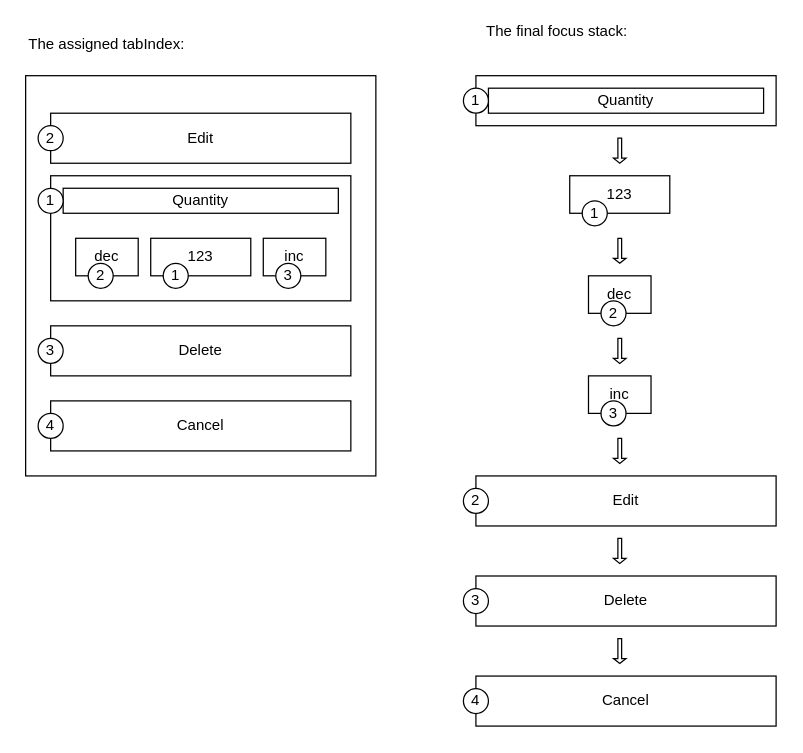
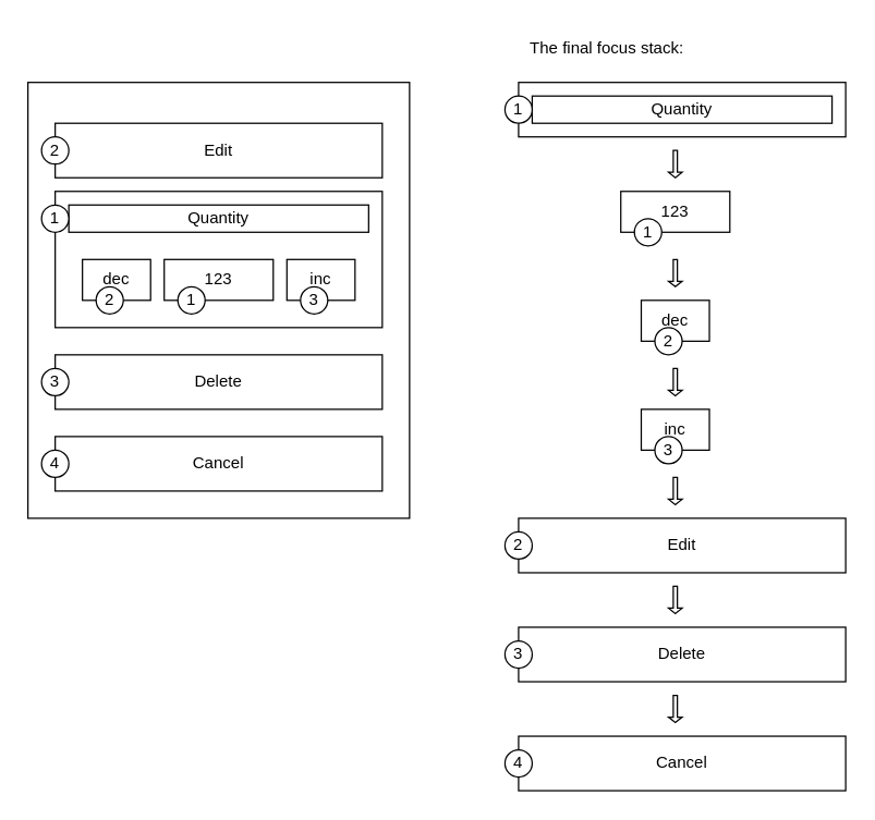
  <mxCell id="0" />
  <mxCell id="1" parent="0" />
  <mxCell id="2" value="" style="rounded=0;whiteSpace=wrap;html=1;" vertex="1" parent="1"><mxGeometry x="20" y="60" width="280" height="320" as="geometry" /></mxCell>
  <mxCell id="3" value="" style="group" vertex="1" connectable="0" parent="1"><mxGeometry x="30" y="140" width="250" height="100" as="geometry" /></mxCell>
  <mxCell id="4" value="" style="rounded=0;whiteSpace=wrap;html=1;" vertex="1" parent="3"><mxGeometry x="10" width="240" height="100" as="geometry" /></mxCell>
  <mxCell id="5" value="Quantity" style="rounded=0;whiteSpace=wrap;html=1;strokeColor=light-dark(#000000,transparent);" vertex="1" parent="3"><mxGeometry x="20" y="10" width="220" height="20" as="geometry" /></mxCell>
  <mxCell id="6" value="1" style="ellipse;whiteSpace=wrap;html=1;aspect=fixed;fillColor=light-dark(#FFFFFF,#336600);" vertex="1" parent="3"><mxGeometry y="10" width="20" height="20" as="geometry" /></mxCell>
- <mxCell id="7" value="The final focus stack:" style="text;html=1;align=center;verticalAlign=middle;whiteSpace=wrap;rounded=0;" vertex="1" parent="1"><mxGeometry x="380" y="10" width="130" height="30" as="geometry" /></mxCell>
+ <mxCell id="7" value="The final focus stack:" style="text;html=1;align=center;verticalAlign=middle;whiteSpace=wrap;rounded=0;" vertex="1" parent="1"><mxGeometry x="380" y="20" width="130" height="30" as="geometry" /></mxCell>
  <mxCell id="8" value="" style="group" vertex="1" connectable="0" parent="1"><mxGeometry x="30" y="90" width="250" height="40" as="geometry" /></mxCell>
  <mxCell id="9" value="Edit" style="rounded=0;whiteSpace=wrap;html=1;" vertex="1" parent="8"><mxGeometry x="10" width="240" height="40" as="geometry" /></mxCell>
  <mxCell id="10" value="2" style="ellipse;whiteSpace=wrap;html=1;aspect=fixed;fillColor=light-dark(#FFFFFF,#336600);" vertex="1" parent="8"><mxGeometry y="10" width="20" height="20" as="geometry" /></mxCell>
  <mxCell id="11" value="" style="group" vertex="1" connectable="0" parent="1"><mxGeometry x="60" y="190" width="50" height="40" as="geometry" /></mxCell>
  <mxCell id="12" value="dec" style="rounded=0;whiteSpace=wrap;html=1;" vertex="1" parent="11"><mxGeometry width="50" height="30" as="geometry" /></mxCell>
  <mxCell id="13" value="2" style="ellipse;whiteSpace=wrap;html=1;aspect=fixed;fillColor=light-dark(#FFFFFF,#336600);" vertex="1" parent="11"><mxGeometry x="10" y="20" width="20" height="20" as="geometry" /></mxCell>
  <mxCell id="14" value="" style="group" vertex="1" connectable="0" parent="1"><mxGeometry x="120" y="190" width="80" height="40" as="geometry" /></mxCell>
  <mxCell id="15" value="123" style="rounded=0;whiteSpace=wrap;html=1;" vertex="1" parent="14"><mxGeometry width="80" height="30" as="geometry" /></mxCell>
  <mxCell id="16" value="1" style="ellipse;whiteSpace=wrap;html=1;aspect=fixed;fillColor=light-dark(#FFFFFF,#336600);" vertex="1" parent="14"><mxGeometry x="10" y="20" width="20" height="20" as="geometry" /></mxCell>
  <mxCell id="17" value="" style="group" vertex="1" connectable="0" parent="1"><mxGeometry x="210" y="190" width="50" height="40" as="geometry" /></mxCell>
  <mxCell id="18" value="inc" style="rounded=0;whiteSpace=wrap;html=1;" vertex="1" parent="17"><mxGeometry width="50" height="30" as="geometry" /></mxCell>
  <mxCell id="19" value="3" style="ellipse;whiteSpace=wrap;html=1;aspect=fixed;fillColor=light-dark(#FFFFFF,#336600);" vertex="1" parent="17"><mxGeometry x="10" y="20" width="20" height="20" as="geometry" /></mxCell>
  <mxCell id="20" value="" style="group" vertex="1" connectable="0" parent="1"><mxGeometry x="30" y="260" width="250" height="40" as="geometry" /></mxCell>
  <mxCell id="21" value="Delete" style="rounded=0;whiteSpace=wrap;html=1;" vertex="1" parent="20"><mxGeometry x="10" width="240" height="40" as="geometry" /></mxCell>
  <mxCell id="22" value="3" style="ellipse;whiteSpace=wrap;html=1;aspect=fixed;fillColor=light-dark(#FFFFFF,#336600);" vertex="1" parent="20"><mxGeometry y="10" width="20" height="20" as="geometry" /></mxCell>
  <mxCell id="23" value="" style="group" vertex="1" connectable="0" parent="1"><mxGeometry x="30" y="320" width="250" height="40" as="geometry" /></mxCell>
  <mxCell id="24" value="Cancel" style="rounded=0;whiteSpace=wrap;html=1;" vertex="1" parent="23"><mxGeometry x="10" width="240" height="40" as="geometry" /></mxCell>
  <mxCell id="25" value="4" style="ellipse;whiteSpace=wrap;html=1;aspect=fixed;fillColor=light-dark(#FFFFFF,#336600);" vertex="1" parent="23"><mxGeometry y="10" width="20" height="20" as="geometry" /></mxCell>
  <mxCell id="26" value="" style="group" vertex="1" connectable="0" parent="1"><mxGeometry x="370" y="60" width="250" height="40" as="geometry" /></mxCell>
  <mxCell id="27" value="" style="rounded=0;whiteSpace=wrap;html=1;" vertex="1" parent="26"><mxGeometry x="10" width="240" height="40" as="geometry" /></mxCell>
  <mxCell id="28" value="Quantity" style="rounded=0;whiteSpace=wrap;html=1;strokeColor=light-dark(#000000,transparent);" vertex="1" parent="26"><mxGeometry x="20" y="10" width="220" height="20" as="geometry" /></mxCell>
  <mxCell id="29" value="1" style="ellipse;whiteSpace=wrap;html=1;aspect=fixed;fillColor=light-dark(#FFFFFF,#336600);" vertex="1" parent="26"><mxGeometry y="10" width="20" height="20" as="geometry" /></mxCell>
  <mxCell id="30" value="" style="group" vertex="1" connectable="0" parent="1"><mxGeometry x="455" y="140" width="80" height="40" as="geometry" /></mxCell>
  <mxCell id="31" value="123" style="rounded=0;whiteSpace=wrap;html=1;" vertex="1" parent="30"><mxGeometry width="80" height="30" as="geometry" /></mxCell>
  <mxCell id="32" value="1" style="ellipse;whiteSpace=wrap;html=1;aspect=fixed;fillColor=light-dark(#FFFFFF,#336600);" vertex="1" parent="30"><mxGeometry x="10" y="20" width="20" height="20" as="geometry" /></mxCell>
  <mxCell id="33" value="" style="group" vertex="1" connectable="0" parent="1"><mxGeometry x="470" y="220" width="50" height="40" as="geometry" /></mxCell>
  <mxCell id="34" value="dec" style="rounded=0;whiteSpace=wrap;html=1;" vertex="1" parent="33"><mxGeometry width="50" height="30" as="geometry" /></mxCell>
  <mxCell id="35" value="2" style="ellipse;whiteSpace=wrap;html=1;aspect=fixed;fillColor=light-dark(#FFFFFF,#336600);" vertex="1" parent="33"><mxGeometry x="10" y="20" width="20" height="20" as="geometry" /></mxCell>
  <mxCell id="36" value="" style="shape=singleArrow;direction=south;whiteSpace=wrap;html=1;strokeColor=light-dark(#000000,#FFFF00);" vertex="1" parent="1"><mxGeometry x="490" y="110" width="10" height="20" as="geometry" /></mxCell>
  <mxCell id="37" value="" style="shape=singleArrow;direction=south;whiteSpace=wrap;html=1;strokeColor=light-dark(#000000,#FFFF00);" vertex="1" parent="1"><mxGeometry x="490" y="190" width="10" height="20" as="geometry" /></mxCell>
  <mxCell id="38" value="" style="group" vertex="1" connectable="0" parent="1"><mxGeometry x="470" y="300" width="50" height="40" as="geometry" /></mxCell>
  <mxCell id="39" value="inc" style="rounded=0;whiteSpace=wrap;html=1;" vertex="1" parent="38"><mxGeometry width="50" height="30" as="geometry" /></mxCell>
  <mxCell id="40" value="3" style="ellipse;whiteSpace=wrap;html=1;aspect=fixed;fillColor=light-dark(#FFFFFF,#336600);" vertex="1" parent="38"><mxGeometry x="10" y="20" width="20" height="20" as="geometry" /></mxCell>
  <mxCell id="41" value="" style="shape=singleArrow;direction=south;whiteSpace=wrap;html=1;strokeColor=light-dark(#000000,#FFFF00);" vertex="1" parent="1"><mxGeometry x="490" y="270" width="10" height="20" as="geometry" /></mxCell>
  <mxCell id="42" value="" style="group" vertex="1" connectable="0" parent="1"><mxGeometry x="370" y="380" width="250" height="40" as="geometry" /></mxCell>
  <mxCell id="43" value="Edit" style="rounded=0;whiteSpace=wrap;html=1;" vertex="1" parent="42"><mxGeometry x="10" width="240" height="40" as="geometry" /></mxCell>
  <mxCell id="44" value="2" style="ellipse;whiteSpace=wrap;html=1;aspect=fixed;fillColor=light-dark(#FFFFFF,#336600);" vertex="1" parent="42"><mxGeometry y="10" width="20" height="20" as="geometry" /></mxCell>
  <mxCell id="45" value="" style="shape=singleArrow;direction=south;whiteSpace=wrap;html=1;strokeColor=light-dark(#000000,#FFFF00);" vertex="1" parent="1"><mxGeometry x="490" y="350" width="10" height="20" as="geometry" /></mxCell>
  <mxCell id="46" value="" style="group" vertex="1" connectable="0" parent="1"><mxGeometry x="370" y="460" width="250" height="40" as="geometry" /></mxCell>
  <mxCell id="47" value="Delete" style="rounded=0;whiteSpace=wrap;html=1;" vertex="1" parent="46"><mxGeometry x="10" width="240" height="40" as="geometry" /></mxCell>
  <mxCell id="48" value="3" style="ellipse;whiteSpace=wrap;html=1;aspect=fixed;fillColor=light-dark(#FFFFFF,#336600);" vertex="1" parent="46"><mxGeometry y="10" width="20" height="20" as="geometry" /></mxCell>
  <mxCell id="49" value="" style="shape=singleArrow;direction=south;whiteSpace=wrap;html=1;strokeColor=light-dark(#000000,#FFFF00);" vertex="1" parent="1"><mxGeometry x="490" y="430" width="10" height="20" as="geometry" /></mxCell>
  <mxCell id="50" value="" style="group" vertex="1" connectable="0" parent="1"><mxGeometry x="370" y="540" width="250" height="40" as="geometry" /></mxCell>
  <mxCell id="51" value="Cancel" style="rounded=0;whiteSpace=wrap;html=1;" vertex="1" parent="50"><mxGeometry x="10" width="240" height="40" as="geometry" /></mxCell>
  <mxCell id="52" value="4" style="ellipse;whiteSpace=wrap;html=1;aspect=fixed;fillColor=light-dark(#FFFFFF,#336600);" vertex="1" parent="50"><mxGeometry y="10" width="20" height="20" as="geometry" /></mxCell>
  <mxCell id="53" value="" style="shape=singleArrow;direction=south;whiteSpace=wrap;html=1;strokeColor=light-dark(#000000,#FFFF00);" vertex="1" parent="1"><mxGeometry x="490" y="510" width="10" height="20" as="geometry" /></mxCell>
- <mxCell id="54" value="The assigned tabIndex:" style="text;html=1;align=center;verticalAlign=middle;whiteSpace=wrap;rounded=0;" vertex="1" parent="1"><mxGeometry x="20" y="20" width="130" height="30" as="geometry" /></mxCell>
